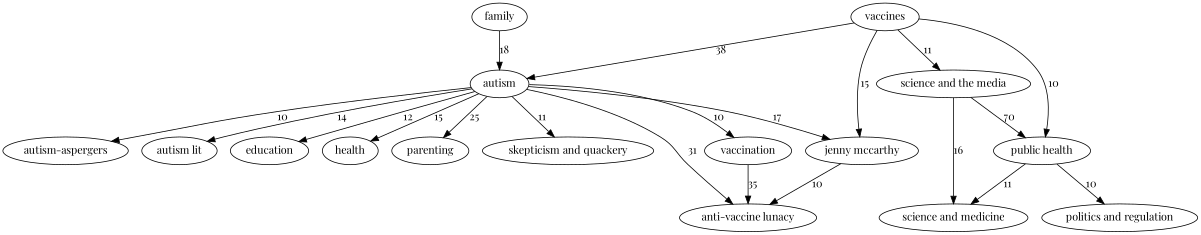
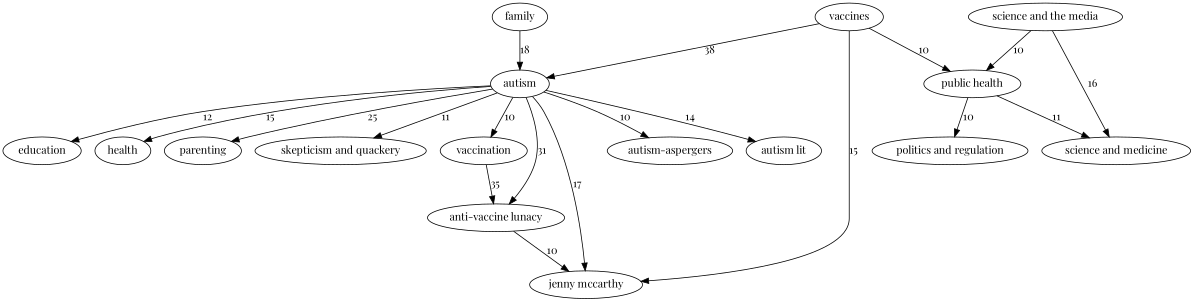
  digraph {
    fontname="Playfair Display"
    rank=source
    node [fontname="Playfair Display"]
    edge [fontname="Playfair Display"]
    n1 [label="anti-vaccine lunacy"]
    n2 [label="jenny mccarthy"]
    n3 [label=autism]
    n4 [label="autism-aspergers"]
    n5 [label="autism lit"]
    n6 [label=education]
    n7 [label=health]
    n8 [label=parenting]
    n9 [label="skepticism and quackery"]
    n10 [label=vaccination]
    n11 [label=family]
    n12 [label="politics and regulation"]
    n13 [label="public health"]
    n14 [label="science and medicine"]
    n15 [label="science and the media"]
    n16 [label=vaccines]
-   n2 -> n1 [label=10]
+   n1 -> n2 [label=10]
    n3 -> n1 [label=31]
    n3 -> n2 [label=17]
    n3 -> n4 [label=10]
    n3 -> n5 [label=14]
    n3 -> n6 [label=12]
    n3 -> n7 [label=15]
    n3 -> n8 [label=25]
    n3 -> n9 [label=11]
    n3 -> n10 [label=10]
    n10 -> n1 [label=35]
    n11 -> n3 [label=18]
    n13 -> n12 [label=10]
    n13 -> n14 [label=11]
-   n15 -> n13 [label=70]
+   n15 -> n13 [label=10]
    n15 -> n14 [label=16]
    n16 -> n2 [label=15]
    n16 -> n3 [label=38]
    n16 -> n13 [label=10]
-   n16 -> n15 [label=11]
  }
